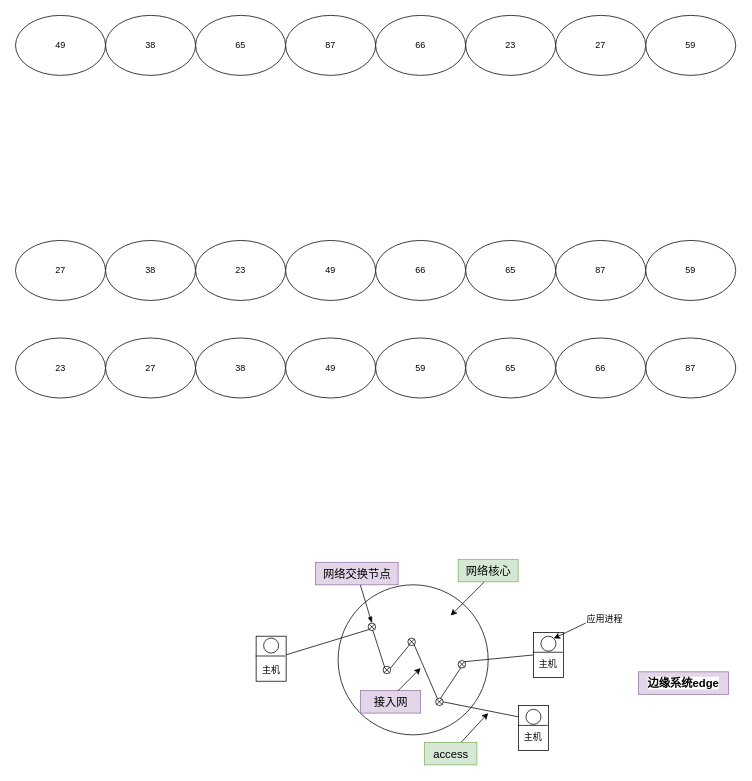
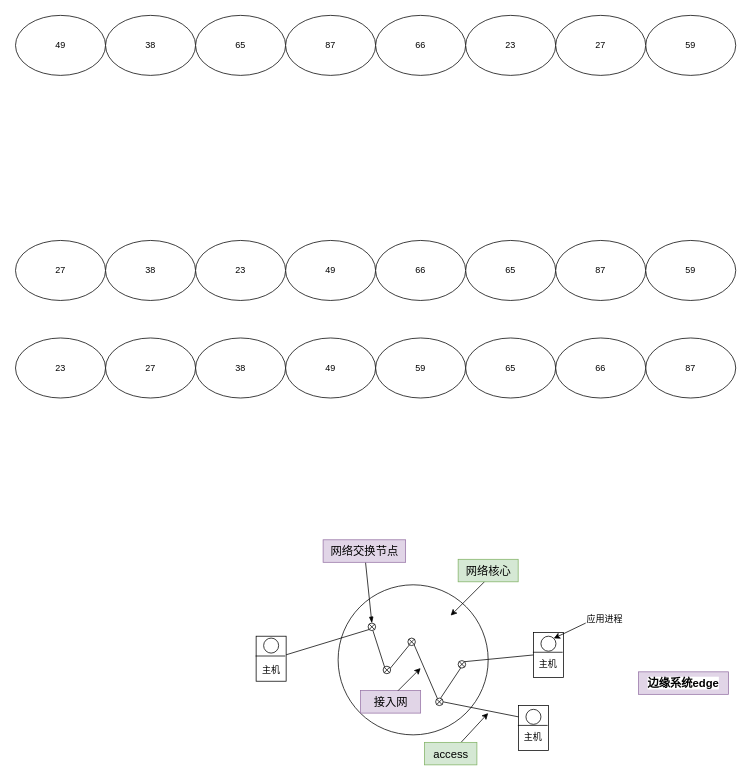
  <mxCell id="0" />
  <mxCell id="1" parent="0" />
  <mxCell id="2" value="49" style="ellipse;whiteSpace=wrap;html=1;" parent="1" vertex="1"><mxGeometry x="20" y="20" width="120" height="80" as="geometry" /></mxCell>
  <mxCell id="3" value="38" style="ellipse;whiteSpace=wrap;html=1;" parent="1" vertex="1"><mxGeometry y="20" width="120" height="80" as="geometry" x="140" /></mxCell>
  <mxCell id="4" value="65" style="ellipse;whiteSpace=wrap;html=1;" parent="1" vertex="1"><mxGeometry x="260" y="20" width="120" height="80" as="geometry" /></mxCell>
  <mxCell id="5" value="87" style="ellipse;whiteSpace=wrap;html=1;" parent="1" vertex="1"><mxGeometry x="380" y="20" width="120" height="80" as="geometry" /></mxCell>
  <mxCell id="6" value="66" style="ellipse;whiteSpace=wrap;html=1;" parent="1" vertex="1"><mxGeometry x="500" y="20" width="120" height="80" as="geometry" /></mxCell>
  <mxCell id="7" value="23" style="ellipse;whiteSpace=wrap;html=1;" parent="1" vertex="1"><mxGeometry x="620" y="20" width="120" height="80" as="geometry" /></mxCell>
  <mxCell id="8" value="59" style="ellipse;whiteSpace=wrap;html=1;" parent="1" vertex="1"><mxGeometry x="860" y="20" width="120" height="80" as="geometry" /></mxCell>
  <mxCell id="9" value="27" style="ellipse;whiteSpace=wrap;html=1;" parent="1" vertex="1"><mxGeometry x="740" y="20" width="120" height="80" as="geometry" /></mxCell>
  <mxCell id="10" value="49" style="ellipse;whiteSpace=wrap;html=1;" parent="1" vertex="1"><mxGeometry x="380" y="320" width="120" height="80" as="geometry" /></mxCell>
  <mxCell id="11" value="38" style="ellipse;whiteSpace=wrap;html=1;" parent="1" vertex="1"><mxGeometry y="320" width="120" height="80" as="geometry" x="140" /></mxCell>
  <mxCell id="12" value="65" style="ellipse;whiteSpace=wrap;html=1;" parent="1" vertex="1"><mxGeometry x="620" y="320" width="120" height="80" as="geometry" /></mxCell>
  <mxCell id="13" value="87" style="ellipse;whiteSpace=wrap;html=1;" parent="1" vertex="1"><mxGeometry x="740" y="320" width="120" height="80" as="geometry" /></mxCell>
  <mxCell id="14" value="66" style="ellipse;whiteSpace=wrap;html=1;" parent="1" vertex="1"><mxGeometry x="500" y="320" width="120" height="80" as="geometry" /></mxCell>
  <mxCell id="15" value="23" style="ellipse;whiteSpace=wrap;html=1;" parent="1" vertex="1"><mxGeometry x="260" y="320" width="120" height="80" as="geometry" /></mxCell>
  <mxCell id="16" value="27" style="ellipse;whiteSpace=wrap;html=1;" parent="1" vertex="1"><mxGeometry x="20" y="320" width="120" height="80" as="geometry" /></mxCell>
  <mxCell id="17" value="59" style="ellipse;whiteSpace=wrap;html=1;" parent="1" vertex="1"><mxGeometry x="860" y="320" width="120" height="80" as="geometry" /></mxCell>
  <mxCell id="18" value="49" style="ellipse;whiteSpace=wrap;html=1;" parent="1" vertex="1"><mxGeometry x="380" y="450" width="120" height="80" as="geometry" /></mxCell>
  <mxCell id="19" value="38" style="ellipse;whiteSpace=wrap;html=1;" parent="1" vertex="1"><mxGeometry x="260" y="450" width="120" height="80" as="geometry" /></mxCell>
  <mxCell id="20" value="65" style="ellipse;whiteSpace=wrap;html=1;" parent="1" vertex="1"><mxGeometry x="620" y="450" width="120" height="80" as="geometry" /></mxCell>
  <mxCell id="21" value="87" style="ellipse;whiteSpace=wrap;html=1;" parent="1" vertex="1"><mxGeometry x="860" y="450" width="120" height="80" as="geometry" /></mxCell>
  <mxCell id="22" value="66" style="ellipse;whiteSpace=wrap;html=1;" parent="1" vertex="1"><mxGeometry x="740" y="450" width="120" height="80" as="geometry" /></mxCell>
  <mxCell id="23" value="23" style="ellipse;whiteSpace=wrap;html=1;" parent="1" vertex="1"><mxGeometry x="20" y="450" width="120" height="80" as="geometry" /></mxCell>
  <mxCell id="24" value="27" style="ellipse;whiteSpace=wrap;html=1;" parent="1" vertex="1"><mxGeometry y="450" width="120" height="80" as="geometry" x="140" /></mxCell>
  <mxCell id="25" value="59" style="ellipse;whiteSpace=wrap;html=1;" parent="1" vertex="1"><mxGeometry x="500" y="450" width="120" height="80" as="geometry" /></mxCell>
  <mxCell id="26" value="" style="ellipse;whiteSpace=wrap;html=1;aspect=fixed;" vertex="1" parent="1"><mxGeometry x="450" y="779" width="200" height="200" as="geometry" /></mxCell>
  <mxCell id="27" style="edgeStyle=none;rounded=0;orthogonalLoop=1;jettySize=auto;html=1;exitX=0.5;exitY=0;exitDx=0;exitDy=0;fontSize=15;startArrow=blockThin;startFill=1;endArrow=none;endFill=0;" edge="1" parent="1" target="49"><mxGeometry relative="1" as="geometry"><mxPoint x="495" y="830" as="sourcePoint" /></mxGeometry></mxCell>
  <mxCell id="28" style="edgeStyle=none;rounded=0;orthogonalLoop=1;jettySize=auto;html=1;exitX=0.729;exitY=0.881;exitDx=0;exitDy=0;entryX=0.265;entryY=0.119;entryDx=0;entryDy=0;entryPerimeter=0;startArrow=none;startFill=0;endArrow=none;endFill=0;exitPerimeter=0;" edge="1" parent="1"><mxGeometry relative="1" as="geometry"><mxPoint x="551.29" y="858.81" as="sourcePoint" /><mxPoint x="582.65" y="931.19" as="targetPoint" /></mxGeometry></mxCell>
  <mxCell id="29" style="edgeStyle=none;rounded=0;orthogonalLoop=1;jettySize=auto;html=1;exitX=1;exitY=0;exitDx=0;exitDy=0;entryX=0;entryY=1;entryDx=0;entryDy=0;startArrow=none;startFill=0;endArrow=none;endFill=0;" edge="1" parent="1"><mxGeometry relative="1" as="geometry"><mxPoint x="518.536" y="891.464" as="sourcePoint" /><mxPoint x="545.464" y="858.536" as="targetPoint" /></mxGeometry></mxCell>
  <mxCell id="30" style="edgeStyle=none;rounded=0;orthogonalLoop=1;jettySize=auto;html=1;exitX=0.374;exitY=0.932;exitDx=0;exitDy=0;entryX=0.639;entryY=0.042;entryDx=0;entryDy=0;entryPerimeter=0;startArrow=none;startFill=0;endArrow=none;endFill=0;exitPerimeter=0;" edge="1" parent="1"><mxGeometry relative="1" as="geometry"><mxPoint x="613.74" y="889.32" as="sourcePoint" /><mxPoint x="586.39" y="930.42" as="targetPoint" /></mxGeometry></mxCell>
  <mxCell id="31" value="" style="endArrow=none;html=1;rounded=0;startArrow=none;startFill=0;exitX=0.232;exitY=-0.023;exitDx=0;exitDy=0;entryX=0.645;entryY=1.023;entryDx=0;entryDy=0;entryPerimeter=0;exitPerimeter=0;" edge="1" parent="1"><mxGeometry width="50" height="50" relative="1" as="geometry"><mxPoint x="512.32" y="889.77" as="sourcePoint" /><mxPoint x="496.45" y="840.23" as="targetPoint" /></mxGeometry></mxCell>
  <mxCell id="32" style="edgeStyle=none;rounded=0;orthogonalLoop=1;jettySize=auto;html=1;exitX=1;exitY=0.5;exitDx=0;exitDy=0;entryX=0;entryY=1;entryDx=0;entryDy=0;startArrow=none;startFill=0;endArrow=none;endFill=0;" edge="1" parent="1" target="57"><mxGeometry relative="1" as="geometry"><mxPoint x="380" y="872.5" as="sourcePoint" /></mxGeometry></mxCell>
  <mxCell id="33" style="edgeStyle=none;rounded=0;orthogonalLoop=1;jettySize=auto;html=1;exitX=0;exitY=0.5;exitDx=0;exitDy=0;entryX=1;entryY=0;entryDx=0;entryDy=0;startArrow=none;startFill=0;endArrow=none;endFill=0;" edge="1" parent="1" source="34" target="52"><mxGeometry relative="1" as="geometry" /></mxCell>
  <mxCell id="34" value="" style="rounded=0;whiteSpace=wrap;html=1;" vertex="1" parent="1"><mxGeometry x="710.36" y="842.5" width="40" height="60" as="geometry" /></mxCell>
  <mxCell id="35" style="edgeStyle=none;rounded=0;orthogonalLoop=1;jettySize=auto;html=1;exitX=-0.018;exitY=0.44;exitDx=0;exitDy=0;startArrow=none;startFill=0;endArrow=none;endFill=0;entryX=0.973;entryY=0.44;entryDx=0;entryDy=0;entryPerimeter=0;exitPerimeter=0;" edge="1" parent="1" source="34" target="34"><mxGeometry relative="1" as="geometry"><mxPoint x="750.36" y="862.5" as="targetPoint" /></mxGeometry></mxCell>
  <mxCell id="36" value="主机" style="text;html=1;strokeColor=none;fillColor=none;align=center;verticalAlign=middle;whiteSpace=wrap;rounded=0;" vertex="1" parent="1"><mxGeometry x="700" y="870" width="60" height="30" as="geometry" /></mxCell>
  <mxCell id="37" style="edgeStyle=none;rounded=0;orthogonalLoop=1;jettySize=auto;html=1;exitX=1;exitY=0;exitDx=0;exitDy=0;startArrow=classic;startFill=1;endArrow=none;endFill=0;" edge="1" parent="1" source="38"><mxGeometry relative="1" as="geometry"><mxPoint x="780" y="830" as="targetPoint" /></mxGeometry></mxCell>
  <mxCell id="38" value="" style="ellipse;whiteSpace=wrap;html=1;" vertex="1" parent="1"><mxGeometry x="720.36" y="847.5" width="20" height="20" as="geometry" /></mxCell>
  <mxCell id="39" value="应用进程" style="text;html=1;align=center;verticalAlign=middle;resizable=0;points=[];autosize=1;strokeColor=none;fillColor=none;" vertex="1" parent="1"><mxGeometry x="770" y="810" width="70" height="30" as="geometry" /></mxCell>
  <mxCell id="40" value="" style="rounded=0;whiteSpace=wrap;html=1;" vertex="1" parent="1"><mxGeometry x="340.72" y="847.5" width="40" height="60" as="geometry" /></mxCell>
  <mxCell id="41" style="edgeStyle=none;rounded=0;orthogonalLoop=1;jettySize=auto;html=1;exitX=-0.018;exitY=0.44;exitDx=0;exitDy=0;startArrow=none;startFill=0;endArrow=none;endFill=0;entryX=0.973;entryY=0.44;entryDx=0;entryDy=0;entryPerimeter=0;exitPerimeter=0;" edge="1" parent="1" source="40" target="40"><mxGeometry relative="1" as="geometry"><mxPoint x="390.72" y="922.5" as="targetPoint" /></mxGeometry></mxCell>
  <mxCell id="42" value="" style="ellipse;whiteSpace=wrap;html=1;" vertex="1" parent="1"><mxGeometry x="350.72" y="850" width="20" height="20" as="geometry" /></mxCell>
  <mxCell id="43" value="主机" style="text;html=1;strokeColor=none;fillColor=none;align=center;verticalAlign=middle;whiteSpace=wrap;rounded=0;" vertex="1" parent="1"><mxGeometry x="330.72" y="877.5" width="60" height="30" as="geometry" /></mxCell>
  <mxCell id="44" value="" style="rounded=0;whiteSpace=wrap;html=1;" vertex="1" parent="1"><mxGeometry x="690.36" y="940" width="40" height="60" as="geometry" /></mxCell>
  <mxCell id="45" style="edgeStyle=none;rounded=0;orthogonalLoop=1;jettySize=auto;html=1;exitX=-0.018;exitY=0.44;exitDx=0;exitDy=0;startArrow=none;startFill=0;endArrow=none;endFill=0;entryX=0.973;entryY=0.44;entryDx=0;entryDy=0;entryPerimeter=0;exitPerimeter=0;" edge="1" parent="1" source="44" target="44"><mxGeometry relative="1" as="geometry"><mxPoint x="730.36" y="960" as="targetPoint" /></mxGeometry></mxCell>
  <mxCell id="46" value="主机" style="text;html=1;strokeColor=none;fillColor=none;align=center;verticalAlign=middle;whiteSpace=wrap;rounded=0;" vertex="1" parent="1"><mxGeometry x="680" y="967.5" width="60" height="30" as="geometry" /></mxCell>
  <mxCell id="47" value="" style="ellipse;whiteSpace=wrap;html=1;" vertex="1" parent="1"><mxGeometry x="700.36" y="945" width="20" height="20" as="geometry" /></mxCell>
  <mxCell id="48" value="&lt;font style=&quot;font-size: 15px;&quot;&gt;&lt;b style=&quot;background-color: rgb(255, 255, 255);&quot;&gt;边缘系统edge&lt;/b&gt;&lt;/font&gt;" style="text;html=1;align=center;verticalAlign=middle;resizable=0;points=[];autosize=1;strokeColor=#9673a6;fillColor=#e1d5e7;" vertex="1" parent="1"><mxGeometry x="850.36" y="895" width="120" height="30" as="geometry" /></mxCell>
- <mxCell id="49" value="网络交换节点" style="text;html=1;align=center;verticalAlign=middle;resizable=0;points=[];autosize=1;strokeColor=#9673a6;fillColor=#e1d5e7;fontSize=15;" vertex="1" parent="1"><mxGeometry x="420" y="749" width="110" height="30" as="geometry" /></mxCell>
+ <mxCell id="49" value="网络交换节点" style="text;html=1;align=center;verticalAlign=middle;resizable=0;points=[];autosize=1;strokeColor=#9673a6;fillColor=#e1d5e7;fontSize=15;" vertex="1" parent="1"><mxGeometry x="430" y="719" width="110" height="30" as="geometry" /></mxCell>
  <mxCell id="50" value="接入网" style="text;html=1;align=center;verticalAlign=middle;resizable=0;points=[];autosize=1;strokeColor=#9673a6;fillColor=#e1d5e7;fontSize=15;" vertex="1" parent="1"><mxGeometry x="480" y="920" width="80" height="30" as="geometry" /></mxCell>
  <mxCell id="51" value="" style="endArrow=classic;html=1;rounded=0;fontSize=15;exitX=0.625;exitY=0;exitDx=0;exitDy=0;exitPerimeter=0;" edge="1" parent="1" source="50"><mxGeometry width="50" height="50" relative="1" as="geometry"><mxPoint x="540" y="890" as="sourcePoint" /><mxPoint x="560" y="890" as="targetPoint" /></mxGeometry></mxCell>
  <mxCell id="52" value="" style="shape=sumEllipse;perimeter=ellipsePerimeter;whiteSpace=wrap;html=1;backgroundOutline=1;labelBackgroundColor=#;fontSize=15;" vertex="1" parent="1"><mxGeometry x="610" y="880" width="10" height="10" as="geometry" /></mxCell>
  <mxCell id="53" style="edgeStyle=none;rounded=0;orthogonalLoop=1;jettySize=auto;html=1;exitX=1;exitY=0.5;exitDx=0;exitDy=0;entryX=0;entryY=0.25;entryDx=0;entryDy=0;fontSize=15;startArrow=none;startFill=0;endArrow=none;endFill=0;" edge="1" parent="1" source="54" target="44"><mxGeometry relative="1" as="geometry" /></mxCell>
  <mxCell id="54" value="" style="shape=sumEllipse;perimeter=ellipsePerimeter;whiteSpace=wrap;html=1;backgroundOutline=1;labelBackgroundColor=#;fontSize=15;" vertex="1" parent="1"><mxGeometry x="580" y="930" width="10" height="10" as="geometry" /></mxCell>
  <mxCell id="55" value="" style="shape=sumEllipse;perimeter=ellipsePerimeter;whiteSpace=wrap;html=1;backgroundOutline=1;labelBackgroundColor=#;fontSize=15;direction=south;" vertex="1" parent="1"><mxGeometry x="543" y="850" width="10" height="10" as="geometry" /></mxCell>
  <mxCell id="56" value="" style="shape=sumEllipse;perimeter=ellipsePerimeter;whiteSpace=wrap;html=1;backgroundOutline=1;labelBackgroundColor=#;fontSize=15;" vertex="1" parent="1"><mxGeometry x="510" y="887.5" width="10" height="10" as="geometry" /></mxCell>
  <mxCell id="57" value="" style="shape=sumEllipse;perimeter=ellipsePerimeter;whiteSpace=wrap;html=1;backgroundOutline=1;labelBackgroundColor=#;fontSize=15;" vertex="1" parent="1"><mxGeometry x="490" y="830" width="10" height="10" as="geometry" /></mxCell>
  <mxCell id="58" value="" style="endArrow=none;html=1;rounded=0;fontSize=15;startArrow=classic;startFill=1;endFill=0;" edge="1" parent="1"><mxGeometry width="50" height="50" relative="1" as="geometry"><mxPoint x="600" y="820" as="sourcePoint" /><mxPoint x="650" y="770" as="targetPoint" /></mxGeometry></mxCell>
  <mxCell id="59" value="网络核心" style="text;html=1;align=center;verticalAlign=middle;resizable=0;points=[];autosize=1;strokeColor=#82b366;fillColor=#d5e8d4;fontSize=15;" vertex="1" parent="1"><mxGeometry x="610" y="745" width="80" height="30" as="geometry" /></mxCell>
  <mxCell id="60" value="" style="endArrow=classic;html=1;rounded=0;fontSize=15;" edge="1" parent="1" source="61"><mxGeometry width="50" height="50" relative="1" as="geometry"><mxPoint x="620" y="990" as="sourcePoint" /><mxPoint x="650" y="950" as="targetPoint" /></mxGeometry></mxCell>
  <mxCell id="61" value="access" style="text;html=1;align=center;verticalAlign=middle;resizable=0;points=[];autosize=1;strokeColor=#82b366;fillColor=#d5e8d4;fontSize=15;" vertex="1" parent="1"><mxGeometry x="565" y="989" width="70" height="30" as="geometry" /></mxCell>
